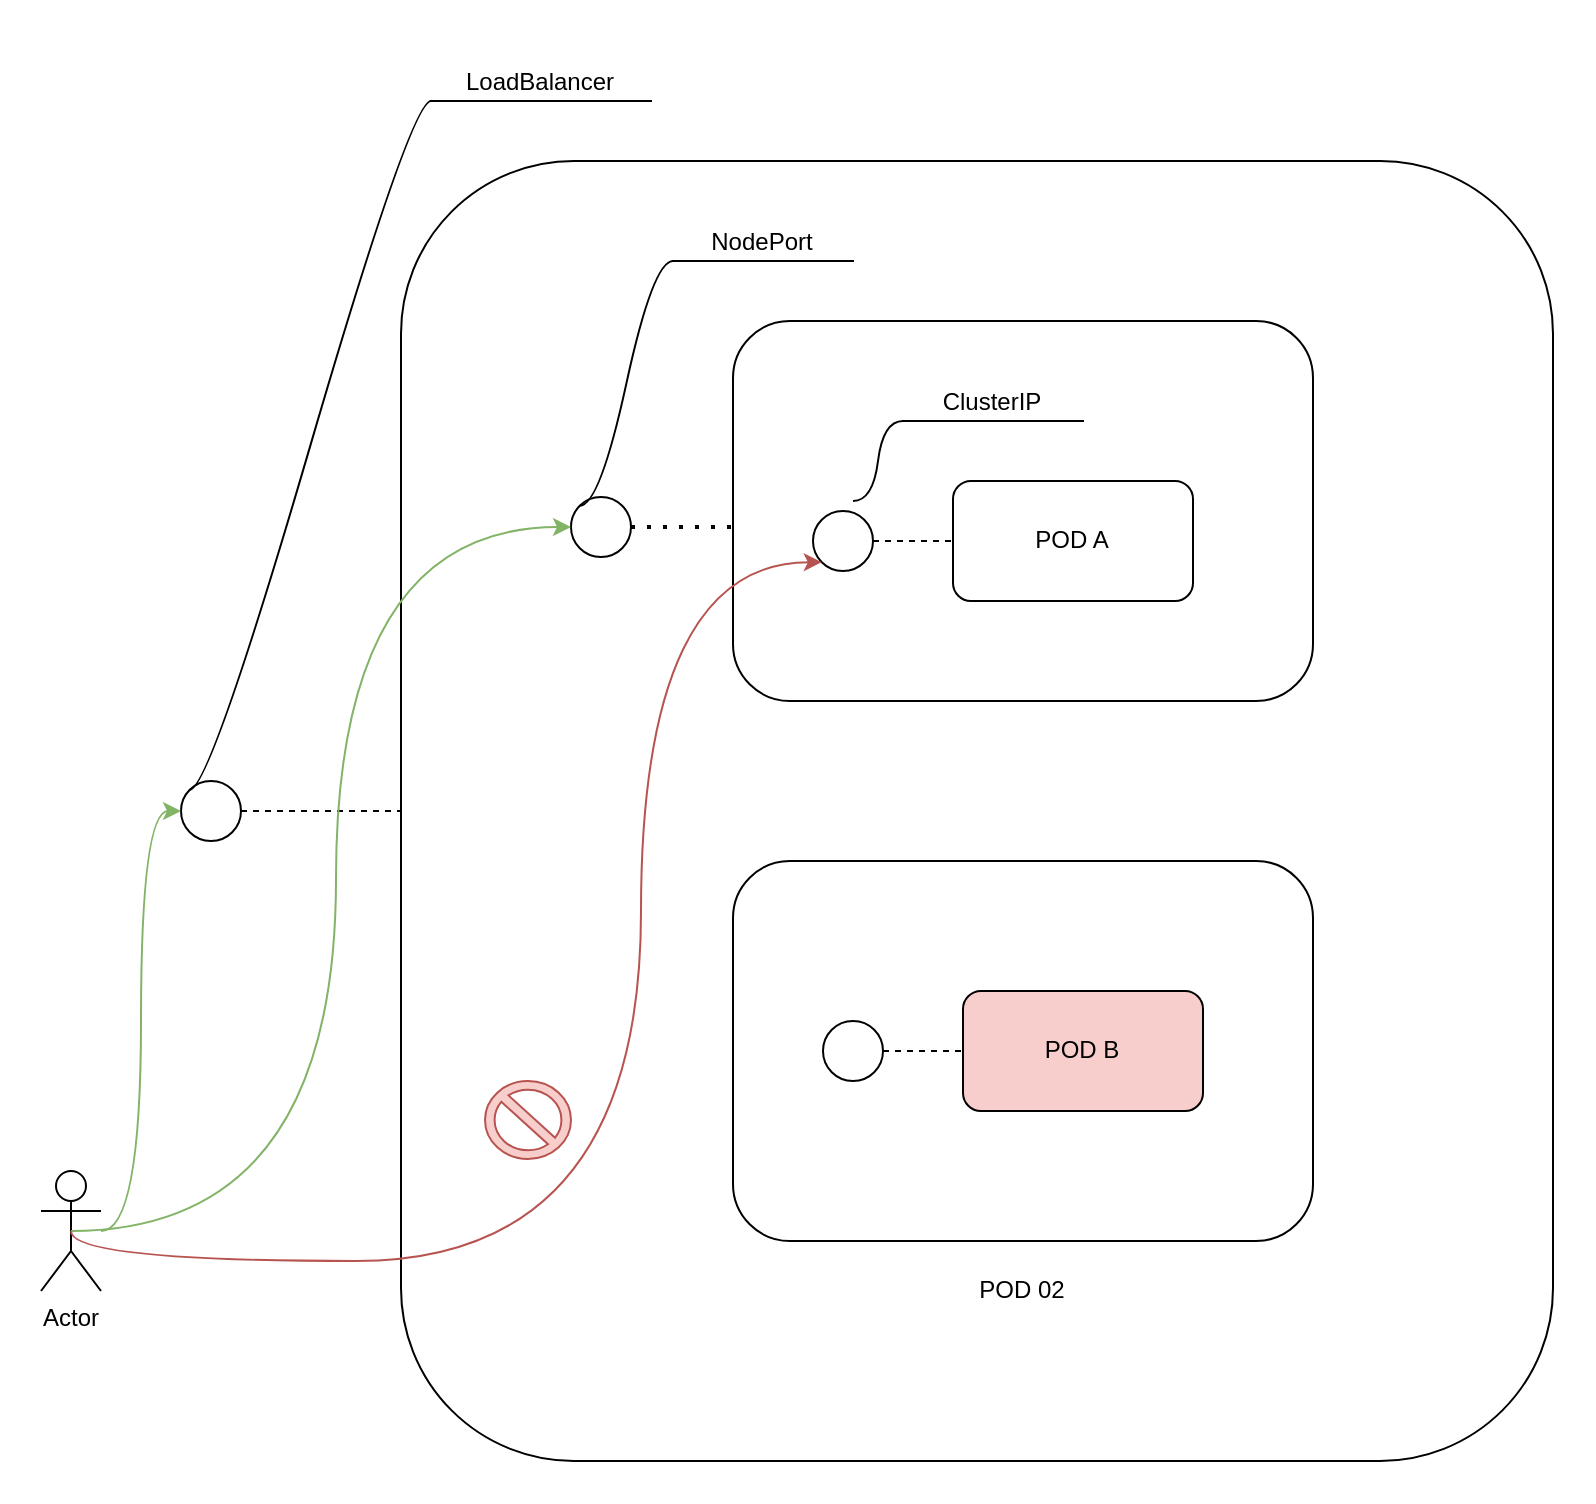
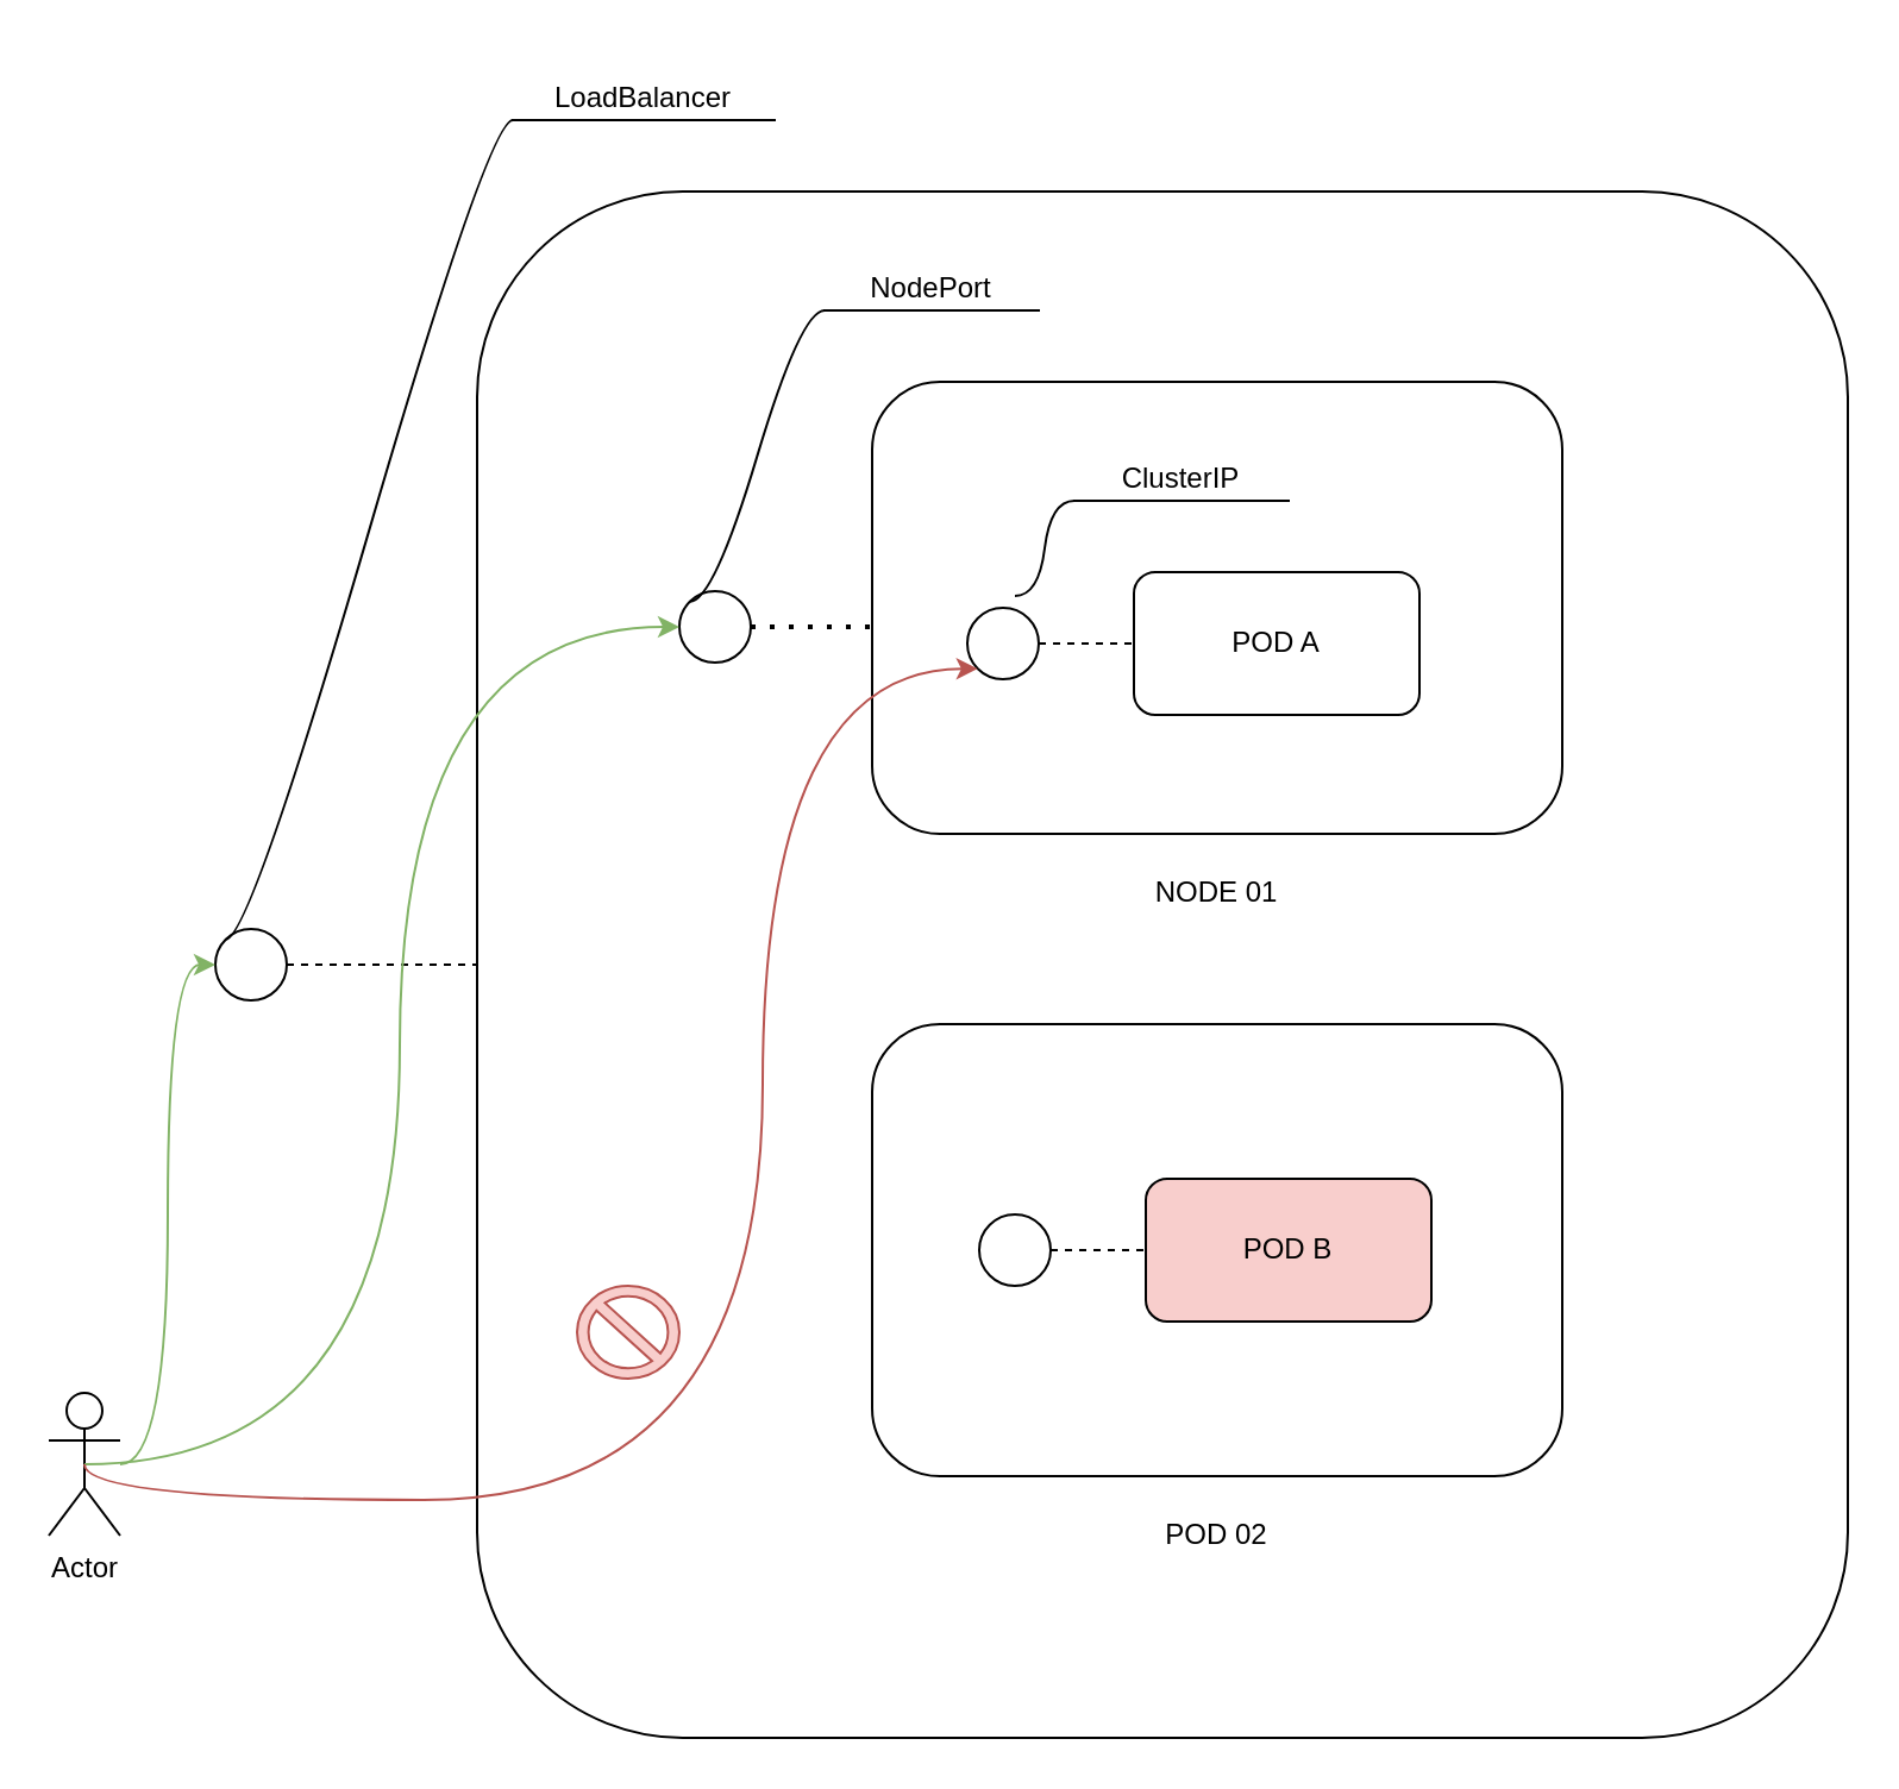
  <mxCell id="0" />
  <mxCell id="1" parent="0" />
  <mxCell id="2" value="" style="rounded=1;whiteSpace=wrap;html=1;" vertex="1" parent="1"><mxGeometry x="200" y="80" width="576" height="650" as="geometry" /></mxCell>
  <mxCell id="3" value="" style="rounded=1;whiteSpace=wrap;html=1;" vertex="1" parent="1"><mxGeometry x="366" y="430" width="290" height="190" as="geometry" /></mxCell>
  <mxCell id="4" value="" style="rounded=1;whiteSpace=wrap;html=1;" vertex="1" parent="1"><mxGeometry x="366" y="160" width="290" height="190" as="geometry" /></mxCell>
  <mxCell id="5" value="POD A" style="rounded=1;whiteSpace=wrap;html=1;" vertex="1" parent="1"><mxGeometry x="476" y="240" width="120" height="60" as="geometry" /></mxCell>
  <mxCell id="6" value="" style="ellipse;whiteSpace=wrap;html=1;aspect=fixed;" vertex="1" parent="1"><mxGeometry x="406" y="255" width="30" height="30" as="geometry" /></mxCell>
  <mxCell id="7" value="" style="endArrow=none;dashed=1;html=1;rounded=0;exitX=1;exitY=0.5;exitDx=0;exitDy=0;" edge="1" parent="1" source="6"><mxGeometry width="50" height="50" relative="1" as="geometry"><mxPoint x="426" y="320" as="sourcePoint" /><mxPoint x="476" y="270" as="targetPoint" /></mxGeometry></mxCell>
  <mxCell id="8" value="ClusterIP" style="whiteSpace=wrap;html=1;shape=partialRectangle;top=0;left=0;bottom=1;right=0;points=[[0,1],[1,1]];fillColor=none;align=center;verticalAlign=bottom;routingCenterY=0.5;snapToPoint=1;recursiveResize=0;autosize=1;treeFolding=1;treeMoving=1;newEdgeStyle={&quot;edgeStyle&quot;:&quot;entityRelationEdgeStyle&quot;,&quot;startArrow&quot;:&quot;none&quot;,&quot;endArrow&quot;:&quot;none&quot;,&quot;segment&quot;:10,&quot;curved&quot;:1,&quot;sourcePerimeterSpacing&quot;:0,&quot;targetPerimeterSpacing&quot;:0};" vertex="1" parent="1"><mxGeometry x="451" y="180" width="90" height="30" as="geometry" /></mxCell>
  <mxCell id="9" value="" style="edgeStyle=entityRelationEdgeStyle;startArrow=none;endArrow=none;segment=10;curved=1;rounded=0;" edge="1" target="8" parent="1"><mxGeometry relative="1" as="geometry"><mxPoint x="426" y="250" as="sourcePoint" /></mxGeometry></mxCell>
  <mxCell id="10" value="POD B" style="rounded=1;whiteSpace=wrap;html=1;fillColor=#f8cecc;" vertex="1" parent="1"><mxGeometry x="481" y="495" width="120" height="60" as="geometry" /></mxCell>
  <mxCell id="11" value="" style="ellipse;whiteSpace=wrap;html=1;aspect=fixed;" vertex="1" parent="1"><mxGeometry x="411" y="510" width="30" height="30" as="geometry" /></mxCell>
  <mxCell id="12" value="" style="endArrow=none;dashed=1;html=1;rounded=0;exitX=1;exitY=0.5;exitDx=0;exitDy=0;" edge="1" parent="1" source="11"><mxGeometry width="50" height="50" relative="1" as="geometry"><mxPoint x="431" y="575" as="sourcePoint" /><mxPoint x="481" y="525" as="targetPoint" /></mxGeometry></mxCell>
  <mxCell id="13" value="" style="ellipse;whiteSpace=wrap;html=1;aspect=fixed;" vertex="1" parent="1"><mxGeometry x="285" y="248" width="30" height="30" as="geometry" /></mxCell>
  <mxCell id="14" value="" style="endArrow=none;dashed=1;html=1;dashPattern=1 3;strokeWidth=2;rounded=0;entryX=0.003;entryY=0.542;entryDx=0;entryDy=0;entryPerimeter=0;exitX=1;exitY=0.5;exitDx=0;exitDy=0;" edge="1" parent="1" source="13" target="4"><mxGeometry width="50" height="50" relative="1" as="geometry"><mxPoint x="296" y="350" as="sourcePoint" /><mxPoint x="346" y="300" as="targetPoint" /></mxGeometry></mxCell>
- <mxCell id="15" value="NodePort" style="whiteSpace=wrap;html=1;shape=partialRectangle;top=0;left=0;bottom=1;right=0;points=[[0,1],[1,1]];fillColor=none;align=center;verticalAlign=bottom;routingCenterY=0.5;snapToPoint=1;recursiveResize=0;autosize=1;treeFolding=1;treeMoving=1;newEdgeStyle={&quot;edgeStyle&quot;:&quot;entityRelationEdgeStyle&quot;,&quot;startArrow&quot;:&quot;none&quot;,&quot;endArrow&quot;:&quot;none&quot;,&quot;segment&quot;:10,&quot;curved&quot;:1,&quot;sourcePerimeterSpacing&quot;:0,&quot;targetPerimeterSpacing&quot;:0};" vertex="1" parent="1"><mxGeometry x="336" y="100" width="90" height="30" as="geometry" /></mxCell>
+ <mxCell id="15" value="NodePort" style="whiteSpace=wrap;html=1;shape=partialRectangle;top=0;left=0;bottom=1;right=0;points=[[0,1],[1,1]];fillColor=none;align=center;verticalAlign=bottom;routingCenterY=0.5;snapToPoint=1;recursiveResize=0;autosize=1;treeFolding=1;treeMoving=1;newEdgeStyle={&quot;edgeStyle&quot;:&quot;entityRelationEdgeStyle&quot;,&quot;startArrow&quot;:&quot;none&quot;,&quot;endArrow&quot;:&quot;none&quot;,&quot;segment&quot;:10,&quot;curved&quot;:1,&quot;sourcePerimeterSpacing&quot;:0,&quot;targetPerimeterSpacing&quot;:0};" vertex="1" parent="1"><mxGeometry x="346" y="100" width="90" height="30" as="geometry" /></mxCell>
  <mxCell id="16" value="" style="edgeStyle=entityRelationEdgeStyle;startArrow=none;endArrow=none;segment=10;curved=1;rounded=0;exitX=0;exitY=0;exitDx=0;exitDy=0;" edge="1" target="15" parent="1" source="13"><mxGeometry x="0.182" y="5" relative="1" as="geometry"><mxPoint x="316" y="250" as="sourcePoint" /><mxPoint as="offset" /></mxGeometry></mxCell>
+ <mxCell id="17" value="NODE 01" style="text;html=1;strokeColor=none;fillColor=none;align=center;verticalAlign=middle;whiteSpace=wrap;rounded=0;" vertex="1" parent="1"><mxGeometry x="481" y="360" width="60" height="30" as="geometry" /></mxCell>
  <mxCell id="18" value="POD 02" style="text;html=1;strokeColor=none;fillColor=none;align=center;verticalAlign=middle;whiteSpace=wrap;rounded=0;" vertex="1" parent="1"><mxGeometry x="481" y="630" width="60" height="30" as="geometry" /></mxCell>
  <mxCell id="19" value="" style="ellipse;whiteSpace=wrap;html=1;aspect=fixed;" vertex="1" parent="1"><mxGeometry x="90" y="390" width="30" height="30" as="geometry" /></mxCell>
  <mxCell id="20" value="" style="endArrow=none;dashed=1;html=1;rounded=0;exitX=1;exitY=0.5;exitDx=0;exitDy=0;entryX=0;entryY=0.5;entryDx=0;entryDy=0;" edge="1" parent="1" source="19" target="2"><mxGeometry width="50" height="50" relative="1" as="geometry"><mxPoint x="130" y="520" as="sourcePoint" /><mxPoint x="180" y="470" as="targetPoint" /></mxGeometry></mxCell>
  <mxCell id="21" value="LoadBalancer" style="whiteSpace=wrap;html=1;shape=partialRectangle;top=0;left=0;bottom=1;right=0;points=[[0,1],[1,1]];fillColor=none;align=center;verticalAlign=bottom;routingCenterY=0.5;snapToPoint=1;recursiveResize=0;autosize=1;treeFolding=1;treeMoving=1;newEdgeStyle={&quot;edgeStyle&quot;:&quot;entityRelationEdgeStyle&quot;,&quot;startArrow&quot;:&quot;none&quot;,&quot;endArrow&quot;:&quot;none&quot;,&quot;segment&quot;:10,&quot;curved&quot;:1,&quot;sourcePerimeterSpacing&quot;:0,&quot;targetPerimeterSpacing&quot;:0};" vertex="1" parent="1"><mxGeometry x="215" y="20" width="110" height="30" as="geometry" /></mxCell>
  <mxCell id="22" value="" style="edgeStyle=entityRelationEdgeStyle;startArrow=none;endArrow=none;segment=10;curved=1;rounded=0;exitX=0;exitY=0;exitDx=0;exitDy=0;" edge="1" target="21" parent="1" source="19"><mxGeometry relative="1" as="geometry"><mxPoint x="190" y="70" as="sourcePoint" /></mxGeometry></mxCell>
  <mxCell id="23" value="Actor" style="shape=umlActor;verticalLabelPosition=bottom;verticalAlign=top;html=1;outlineConnect=0;" vertex="1" parent="1"><mxGeometry x="20" y="585" width="30" height="60" as="geometry" /></mxCell>
  <mxCell id="24" value="" style="endArrow=classic;html=1;rounded=1;edgeStyle=orthogonalEdgeStyle;curved=1;entryX=0;entryY=0.5;entryDx=0;entryDy=0;fillColor=#d5e8d4;strokeColor=#82b366;" edge="1" parent="1" source="23" target="19"><mxGeometry width="50" height="50" relative="1" as="geometry"><mxPoint x="360" y="610" as="sourcePoint" /><mxPoint x="80" y="400" as="targetPoint" /></mxGeometry></mxCell>
  <mxCell id="25" value="" style="endArrow=classic;html=1;rounded=1;edgeStyle=orthogonalEdgeStyle;exitX=0.5;exitY=0.5;exitDx=0;exitDy=0;exitPerimeter=0;entryX=0;entryY=0.5;entryDx=0;entryDy=0;curved=1;fillColor=#d5e8d4;strokeColor=#82b366;" edge="1" parent="1" source="23" target="13"><mxGeometry x="-0.091" y="10" width="50" height="50" relative="1" as="geometry"><mxPoint x="30" y="140" as="sourcePoint" /><mxPoint x="90" y="410" as="targetPoint" /><mxPoint as="offset" /></mxGeometry></mxCell>
  <mxCell id="26" value="" style="endArrow=classic;html=1;rounded=1;edgeStyle=orthogonalEdgeStyle;curved=1;entryX=0;entryY=1;entryDx=0;entryDy=0;fillColor=#f8cecc;strokeColor=#b85450;exitX=0.5;exitY=0.5;exitDx=0;exitDy=0;exitPerimeter=0;" edge="1" parent="1" source="23" target="6"><mxGeometry width="50" height="50" relative="1" as="geometry"><mxPoint x="60" y="640" as="sourcePoint" /><mxPoint x="100" y="415" as="targetPoint" /><Array as="points"><mxPoint x="320" y="630" /><mxPoint x="320" y="281" /></Array></mxGeometry></mxCell>
  <mxCell id="27" value="" style="shape=mxgraph.signs.safety.no;html=1;pointerEvents=1;fillColor=#f8cecc;strokeColor=#b85450;verticalLabelPosition=bottom;verticalAlign=top;align=center;" vertex="1" parent="1"><mxGeometry x="242" y="540" width="43" height="39" as="geometry" /></mxCell>
